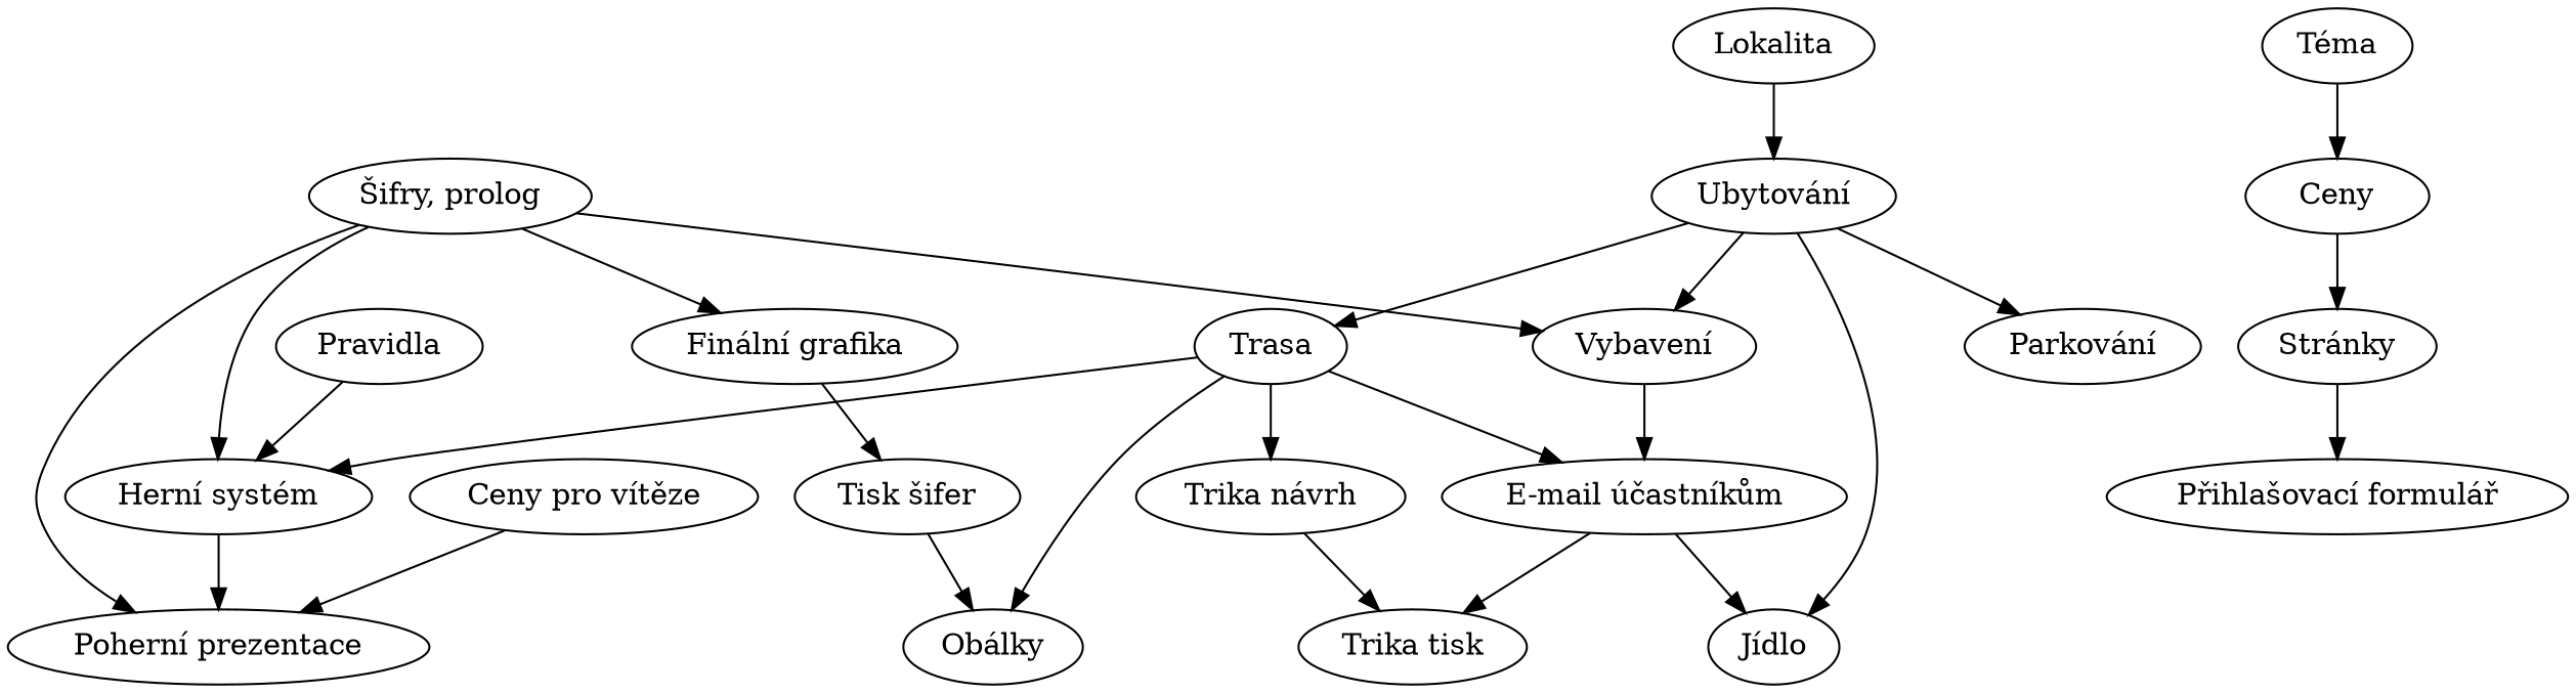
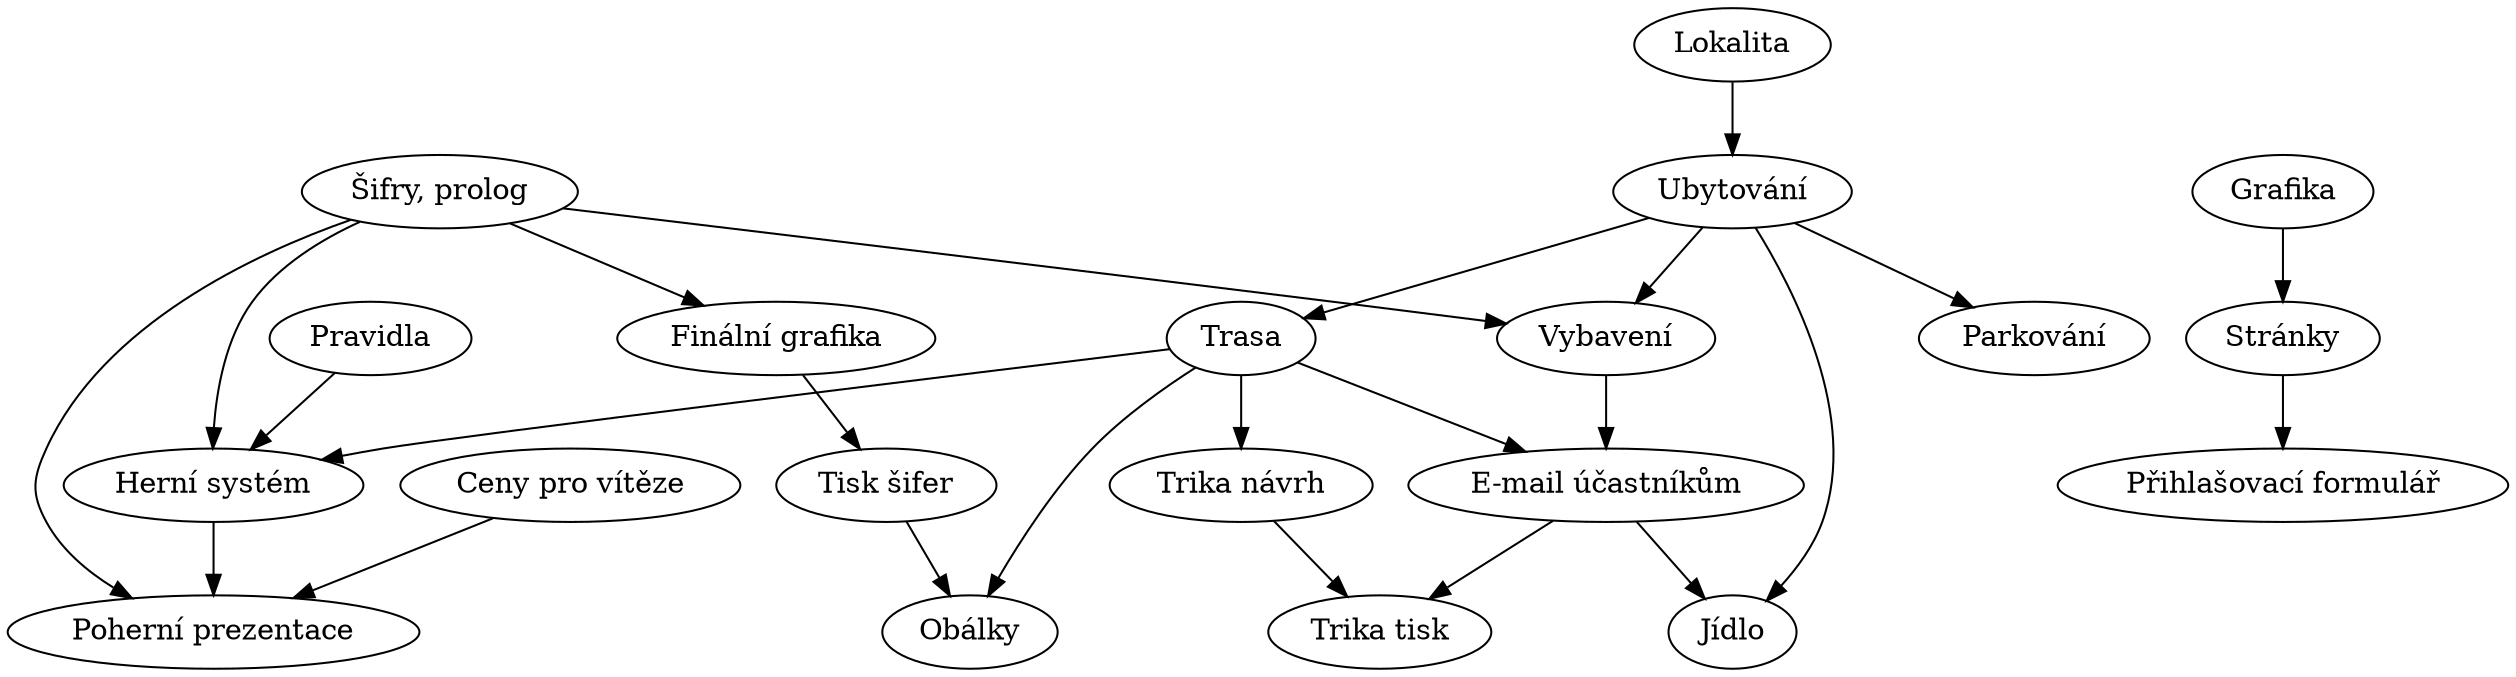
  digraph {
    Lokalita
    "Ubytování"
    Trasa
    "Vybavení"
    "Parkování"
    "Jídlo"
    "Herní systém"
    "Obálky"
    "E-mail účastníkům"
    "Trika návrh"
    "Poherní prezentace"
    "Trika tisk"
-   Grafika [label=Ceny]
+   Grafika
    "Stránky"
    "Přihlašovací formulář"
-   "Téma"
    "Šifry, prolog"
    "Finální grafika"
    "Tisk šifer"
    "Ceny pro vítěze"
    Pravidla
    Lokalita -> "Ubytování"
    "Ubytování" -> Trasa
    "Ubytování" -> "Vybavení"
    "Ubytování" -> "Parkování"
    "Ubytování" -> "Jídlo"
    Trasa -> "Herní systém"
    Trasa -> "Obálky"
    Trasa -> "E-mail účastníkům"
    Trasa -> "Trika návrh"
    "Vybavení" -> "E-mail účastníkům"
    "Herní systém" -> "Poherní prezentace"
    "E-mail účastníkům" -> "Jídlo"
    "E-mail účastníkům" -> "Trika tisk"
    "Trika návrh" -> "Trika tisk"
    Grafika -> "Stránky"
    "Stránky" -> "Přihlašovací formulář"
-   "Téma" -> Grafika
    "Šifry, prolog" -> "Vybavení"
    "Šifry, prolog" -> "Herní systém"
    "Šifry, prolog" -> "Poherní prezentace"
    "Šifry, prolog" -> "Finální grafika"
    "Finální grafika" -> "Tisk šifer"
    "Tisk šifer" -> "Obálky"
    "Ceny pro vítěze" -> "Poherní prezentace"
    Pravidla -> "Herní systém"
  }
